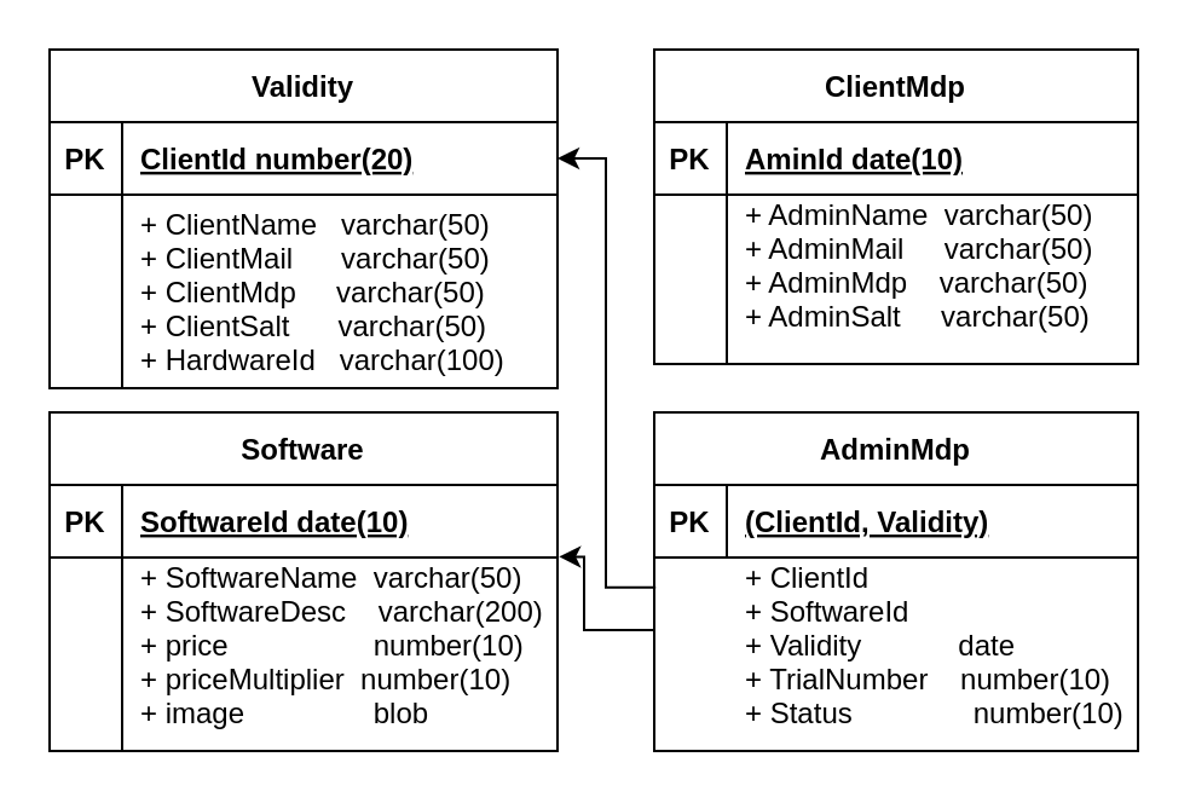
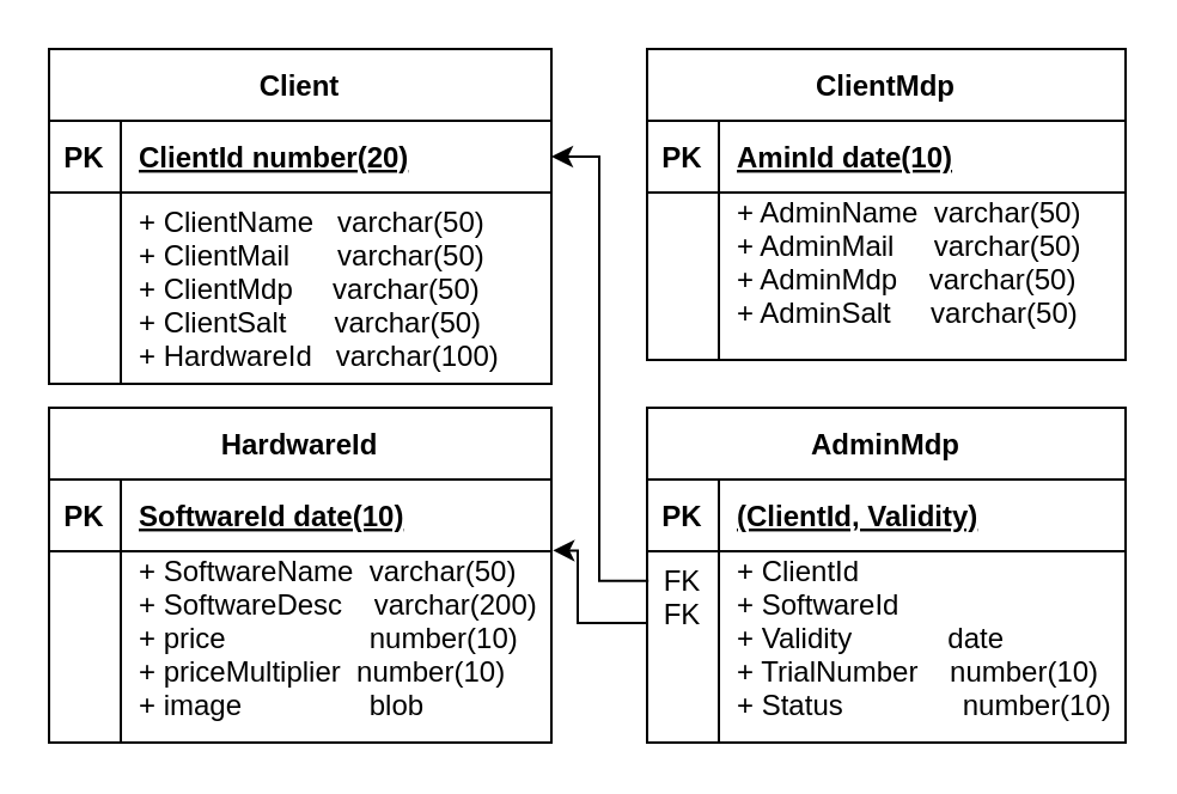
  <mxCell id="0" />
  <mxCell id="1" parent="0" />
- <mxCell id="2" value="Validity" style="shape=table;startSize=30;container=1;collapsible=1;childLayout=tableLayout;fixedRows=1;rowLines=0;fontStyle=1;align=center;resizeLast=1;" parent="1" vertex="1"><mxGeometry x="20" y="20" width="210" height="140" as="geometry" /></mxCell>
+ <mxCell id="2" value="Client" style="shape=table;startSize=30;container=1;collapsible=1;childLayout=tableLayout;fixedRows=1;rowLines=0;fontStyle=1;align=center;resizeLast=1;" parent="1" vertex="1"><mxGeometry x="20" y="20" width="210" height="140" as="geometry" /></mxCell>
  <mxCell id="3" value="" style="shape=partialRectangle;collapsible=0;dropTarget=0;pointerEvents=0;fillColor=none;points=[[0,0.5],[1,0.5]];portConstraint=eastwest;top=0;left=0;right=0;bottom=1;" parent="2" vertex="1"><mxGeometry y="30" width="210" height="30" as="geometry" /></mxCell>
  <mxCell id="4" value="PK" style="shape=partialRectangle;overflow=hidden;connectable=0;fillColor=none;top=0;left=0;bottom=0;right=0;fontStyle=1;" parent="3" vertex="1"><mxGeometry width="30" height="30" as="geometry"><mxRectangle width="30" height="30" as="alternateBounds" /></mxGeometry></mxCell>
  <mxCell id="5" value="ClientId number(20)" style="shape=partialRectangle;overflow=hidden;connectable=0;fillColor=none;top=0;left=0;bottom=0;right=0;align=left;spacingLeft=6;fontStyle=5;" parent="3" vertex="1"><mxGeometry x="30" width="180" height="30" as="geometry"><mxRectangle width="180" height="30" as="alternateBounds" /></mxGeometry></mxCell>
  <mxCell id="6" value="" style="shape=partialRectangle;collapsible=0;dropTarget=0;pointerEvents=0;fillColor=none;points=[[0,0.5],[1,0.5]];portConstraint=eastwest;top=0;left=0;right=0;bottom=0;" parent="2" vertex="1"><mxGeometry y="60" width="210" height="80" as="geometry" /></mxCell>
  <mxCell id="7" value="" style="shape=partialRectangle;overflow=hidden;connectable=0;fillColor=none;top=0;left=0;bottom=0;right=0;" parent="6" vertex="1"><mxGeometry width="30" height="80" as="geometry"><mxRectangle width="30" height="80" as="alternateBounds" /></mxGeometry></mxCell>
  <mxCell id="8" value="+ ClientName   varchar(50) &#10;+ ClientMail      varchar(50) &#10;+ ClientMdp     varchar(50)&#10;+ ClientSalt      varchar(50)&#10; + HardwareId   varchar(100)" style="shape=partialRectangle;overflow=hidden;connectable=0;fillColor=none;top=0;left=0;bottom=0;right=0;align=left;spacingLeft=6;" parent="6" vertex="1"><mxGeometry x="30" width="180" height="80" as="geometry"><mxRectangle width="180" height="80" as="alternateBounds" /></mxGeometry></mxCell>
- <mxCell id="9" value="Software" style="shape=table;startSize=30;container=1;collapsible=1;childLayout=tableLayout;fixedRows=1;rowLines=0;fontStyle=1;align=center;resizeLast=1;" parent="1" vertex="1"><mxGeometry x="20" y="170" width="210" height="140" as="geometry"><mxRectangle x="130" y="380" width="80" height="30" as="alternateBounds" /></mxGeometry></mxCell>
+ <mxCell id="9" value="HardwareId" style="shape=table;startSize=30;container=1;collapsible=1;childLayout=tableLayout;fixedRows=1;rowLines=0;fontStyle=1;align=center;resizeLast=1;" parent="1" vertex="1"><mxGeometry x="20" y="170" width="210" height="140" as="geometry"><mxRectangle x="130" y="380" width="80" height="30" as="alternateBounds" /></mxGeometry></mxCell>
  <mxCell id="10" value="" style="shape=partialRectangle;collapsible=0;dropTarget=0;pointerEvents=0;fillColor=none;points=[[0,0.5],[1,0.5]];portConstraint=eastwest;top=0;left=0;right=0;bottom=1;" parent="9" vertex="1"><mxGeometry y="30" width="210" height="30" as="geometry" /></mxCell>
  <mxCell id="11" value="PK" style="shape=partialRectangle;overflow=hidden;connectable=0;fillColor=none;top=0;left=0;bottom=0;right=0;fontStyle=1;" parent="10" vertex="1"><mxGeometry width="30" height="30" as="geometry"><mxRectangle width="30" height="30" as="alternateBounds" /></mxGeometry></mxCell>
  <mxCell id="12" value="SoftwareId date(10)" style="shape=partialRectangle;overflow=hidden;connectable=0;fillColor=none;top=0;left=0;bottom=0;right=0;align=left;spacingLeft=6;fontStyle=5;" parent="10" vertex="1"><mxGeometry x="30" width="180" height="30" as="geometry"><mxRectangle width="180" height="30" as="alternateBounds" /></mxGeometry></mxCell>
  <mxCell id="13" value="" style="shape=partialRectangle;collapsible=0;dropTarget=0;pointerEvents=0;fillColor=none;points=[[0,0.5],[1,0.5]];portConstraint=eastwest;top=0;left=0;right=0;bottom=0;" parent="9" vertex="1"><mxGeometry y="60" width="210" height="80" as="geometry" /></mxCell>
  <mxCell id="14" value="" style="shape=partialRectangle;overflow=hidden;connectable=0;fillColor=none;top=0;left=0;bottom=0;right=0;" parent="13" vertex="1"><mxGeometry width="30" height="80" as="geometry"><mxRectangle width="30" height="80" as="alternateBounds" /></mxGeometry></mxCell>
  <mxCell id="15" value="+ SoftwareName  varchar(50)   &#10;+ SoftwareDesc    varchar(200) &#10;+ price                  number(10)&#10;+ priceMultiplier  number(10)&#10;+ image                blob &#10;" style="shape=partialRectangle;overflow=hidden;connectable=0;fillColor=none;top=0;left=0;bottom=0;right=0;align=left;spacingLeft=6;verticalAlign=middle;" parent="13" vertex="1"><mxGeometry x="30" width="180" height="80" as="geometry"><mxRectangle width="180" height="80" as="alternateBounds" /></mxGeometry></mxCell>
  <mxCell id="16" value="AdminMdp" style="shape=table;startSize=30;container=1;collapsible=1;childLayout=tableLayout;fixedRows=1;rowLines=0;fontStyle=1;align=center;resizeLast=1;verticalAlign=middle;" parent="1" vertex="1"><mxGeometry x="270" y="170" width="200" height="140" as="geometry" /></mxCell>
  <mxCell id="17" value="" style="shape=partialRectangle;collapsible=0;dropTarget=0;pointerEvents=0;fillColor=none;points=[[0,0.5],[1,0.5]];portConstraint=eastwest;top=0;left=0;right=0;bottom=1;" parent="16" vertex="1"><mxGeometry y="30" width="200" height="30" as="geometry" /></mxCell>
  <mxCell id="18" value="PK" style="shape=partialRectangle;overflow=hidden;connectable=0;fillColor=none;top=0;left=0;bottom=0;right=0;fontStyle=1;" parent="17" vertex="1"><mxGeometry width="30" height="30" as="geometry"><mxRectangle width="30" height="30" as="alternateBounds" /></mxGeometry></mxCell>
  <mxCell id="19" value="(ClientId, Validity)" style="shape=partialRectangle;overflow=hidden;connectable=0;fillColor=none;top=0;left=0;bottom=0;right=0;align=left;spacingLeft=6;fontStyle=5;" parent="17" vertex="1"><mxGeometry x="30" width="170" height="30" as="geometry"><mxRectangle width="170" height="30" as="alternateBounds" /></mxGeometry></mxCell>
  <mxCell id="20" value="" style="shape=partialRectangle;collapsible=0;dropTarget=0;pointerEvents=0;fillColor=none;points=[[0,0.5],[1,0.5]];portConstraint=eastwest;top=0;left=0;right=0;bottom=0;" parent="16" vertex="1"><mxGeometry y="60" width="200" height="80" as="geometry" /></mxCell>
+ <mxCell id="21" value="FK&#10;FK&#10;&#10;&#10;" style="shape=partialRectangle;overflow=hidden;connectable=0;fillColor=none;top=0;left=0;bottom=0;right=0;" parent="20" vertex="1"><mxGeometry width="30" height="80" as="geometry"><mxRectangle width="30" height="80" as="alternateBounds" /></mxGeometry></mxCell>
  <mxCell id="22" value="+ ClientId&#10;+ SoftwareId&#10;+ Validity            date              &#10;+ TrialNumber    number(10) &#10;+ Status               number(10) &#10;" style="shape=partialRectangle;overflow=hidden;connectable=0;fillColor=none;top=0;left=0;bottom=0;right=0;align=left;spacingLeft=6;verticalAlign=middle;" parent="20" vertex="1"><mxGeometry x="30" width="170" height="80" as="geometry"><mxRectangle width="170" height="80" as="alternateBounds" /></mxGeometry></mxCell>
  <mxCell id="23" value="ClientMdp" style="shape=table;startSize=30;container=1;collapsible=1;childLayout=tableLayout;fixedRows=1;rowLines=0;fontStyle=1;align=center;resizeLast=1;" parent="1" vertex="1"><mxGeometry x="270" y="20" width="200" height="130" as="geometry" /></mxCell>
  <mxCell id="24" value="" style="shape=partialRectangle;collapsible=0;dropTarget=0;pointerEvents=0;fillColor=none;points=[[0,0.5],[1,0.5]];portConstraint=eastwest;top=0;left=0;right=0;bottom=1;" parent="23" vertex="1"><mxGeometry y="30" width="200" height="30" as="geometry" /></mxCell>
  <mxCell id="25" value="PK" style="shape=partialRectangle;overflow=hidden;connectable=0;fillColor=none;top=0;left=0;bottom=0;right=0;fontStyle=1;" parent="24" vertex="1"><mxGeometry width="30" height="30" as="geometry"><mxRectangle width="30" height="30" as="alternateBounds" /></mxGeometry></mxCell>
  <mxCell id="26" value="AminId date(10)" style="shape=partialRectangle;overflow=hidden;connectable=0;fillColor=none;top=0;left=0;bottom=0;right=0;align=left;spacingLeft=6;fontStyle=5;" parent="24" vertex="1"><mxGeometry x="30" width="170" height="30" as="geometry"><mxRectangle width="170" height="30" as="alternateBounds" /></mxGeometry></mxCell>
  <mxCell id="27" value="" style="shape=partialRectangle;collapsible=0;dropTarget=0;pointerEvents=0;fillColor=none;points=[[0,0.5],[1,0.5]];portConstraint=eastwest;top=0;left=0;right=0;bottom=0;" parent="23" vertex="1"><mxGeometry y="60" width="200" height="70" as="geometry" /></mxCell>
  <mxCell id="28" value="" style="shape=partialRectangle;overflow=hidden;connectable=0;fillColor=none;top=0;left=0;bottom=0;right=0;" parent="27" vertex="1"><mxGeometry width="30" height="70" as="geometry"><mxRectangle width="30" height="70" as="alternateBounds" /></mxGeometry></mxCell>
  <mxCell id="29" value="+ AdminName  varchar(50) &#10;+ AdminMail     varchar(50) &#10;+ AdminMdp    varchar(50)&#10;+ AdminSalt     varchar(50)&#10; " style="shape=partialRectangle;overflow=hidden;connectable=0;fillColor=none;top=0;left=0;bottom=0;right=0;align=left;spacingLeft=6;" parent="27" vertex="1"><mxGeometry x="30" width="170" height="70" as="geometry"><mxRectangle width="170" height="70" as="alternateBounds" /></mxGeometry></mxCell>
  <mxCell id="30" style="edgeStyle=orthogonalEdgeStyle;rounded=0;orthogonalLoop=1;jettySize=auto;html=1;entryX=0.003;entryY=0.155;entryDx=0;entryDy=0;entryPerimeter=0;startArrow=classic;startFill=1;endArrow=none;endFill=0;" parent="1" source="3" target="20" edge="1"><mxGeometry relative="1" as="geometry"><Array as="points"><mxPoint x="250" y="65" /><mxPoint x="250" y="242" /></Array></mxGeometry></mxCell>
  <mxCell id="31" value="" style="edgeStyle=orthogonalEdgeStyle;rounded=0;orthogonalLoop=1;jettySize=auto;html=1;entryX=1.003;entryY=-0.004;entryDx=0;entryDy=0;entryPerimeter=0;" parent="1" source="20" target="13" edge="1"><mxGeometry relative="1" as="geometry"><Array as="points"><mxPoint x="241" y="260" /></Array></mxGeometry></mxCell>
